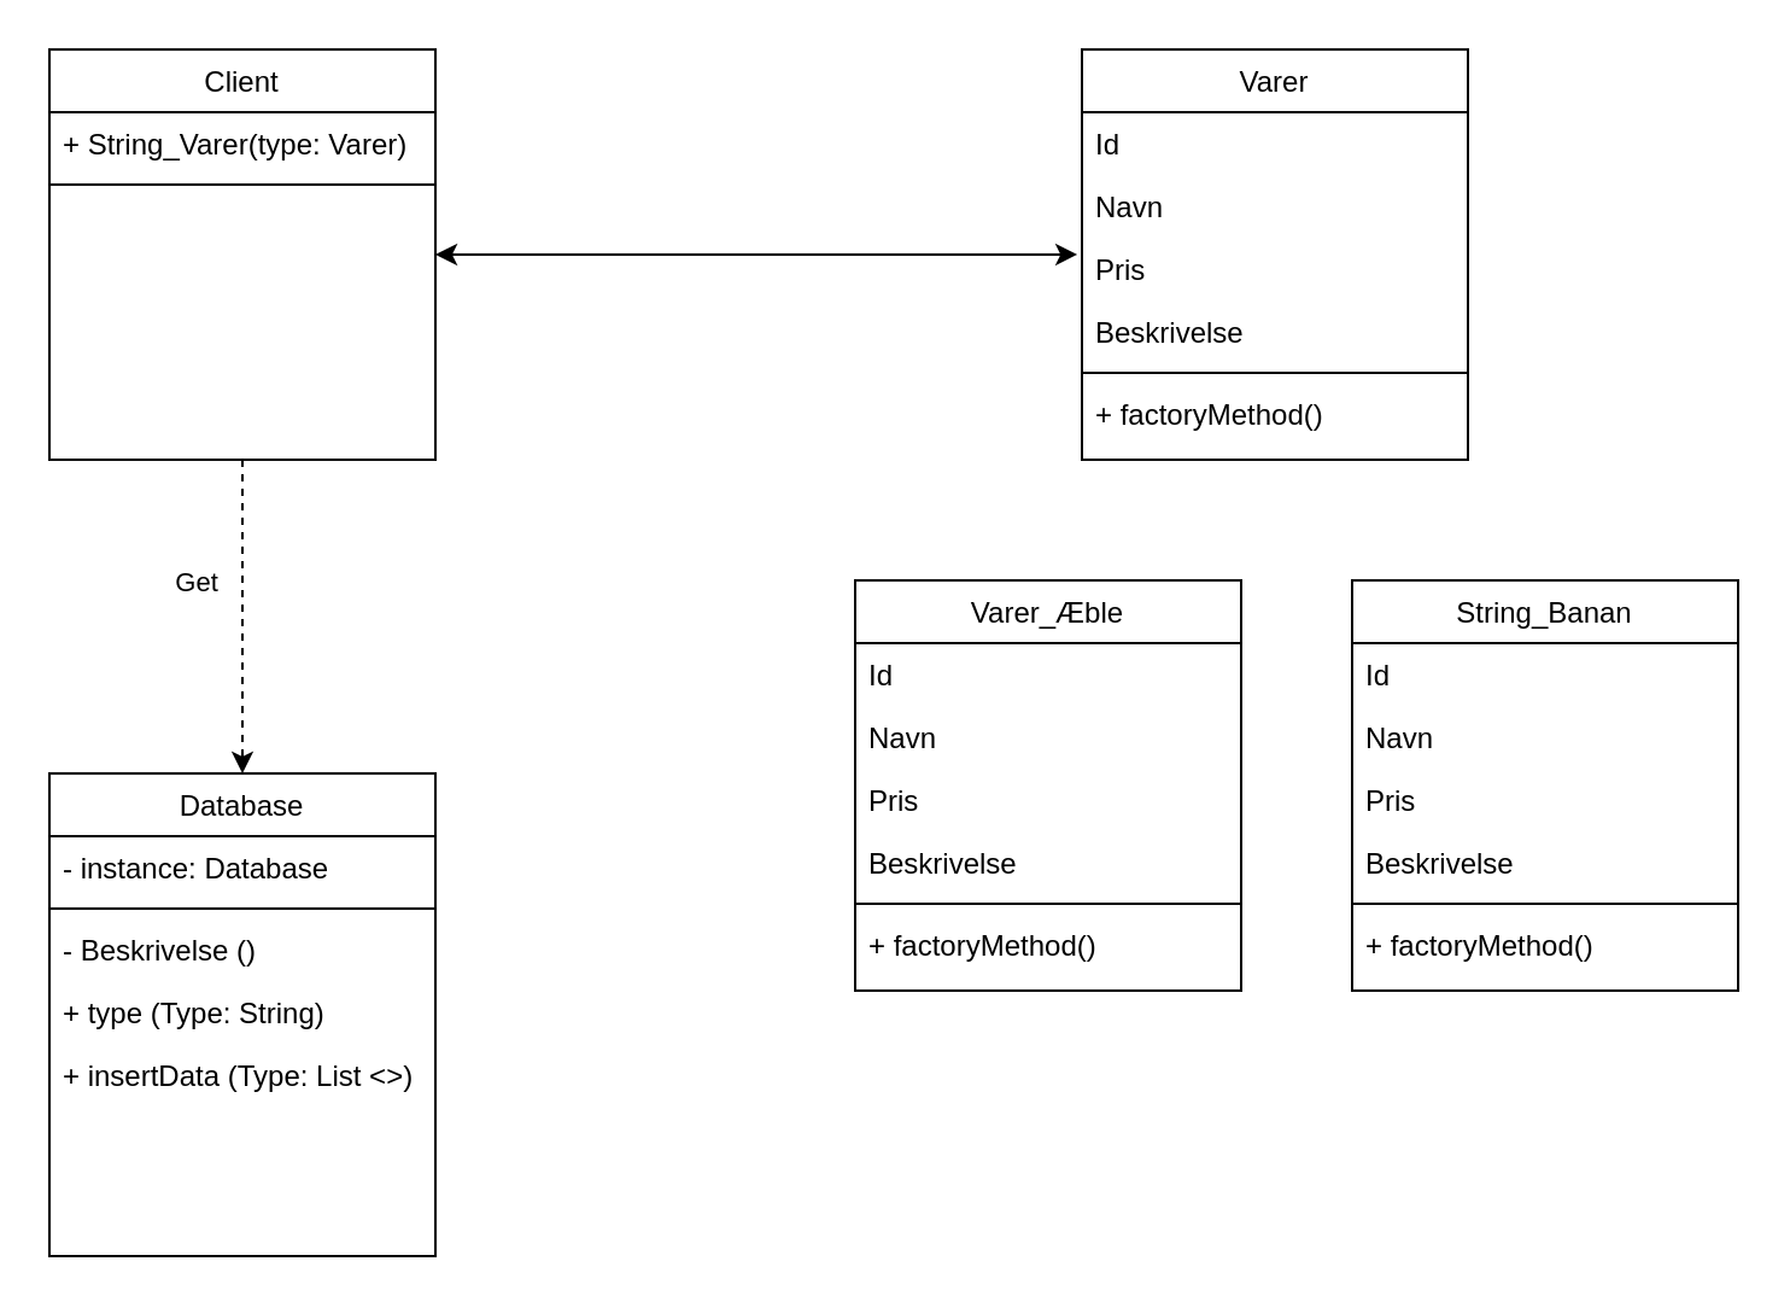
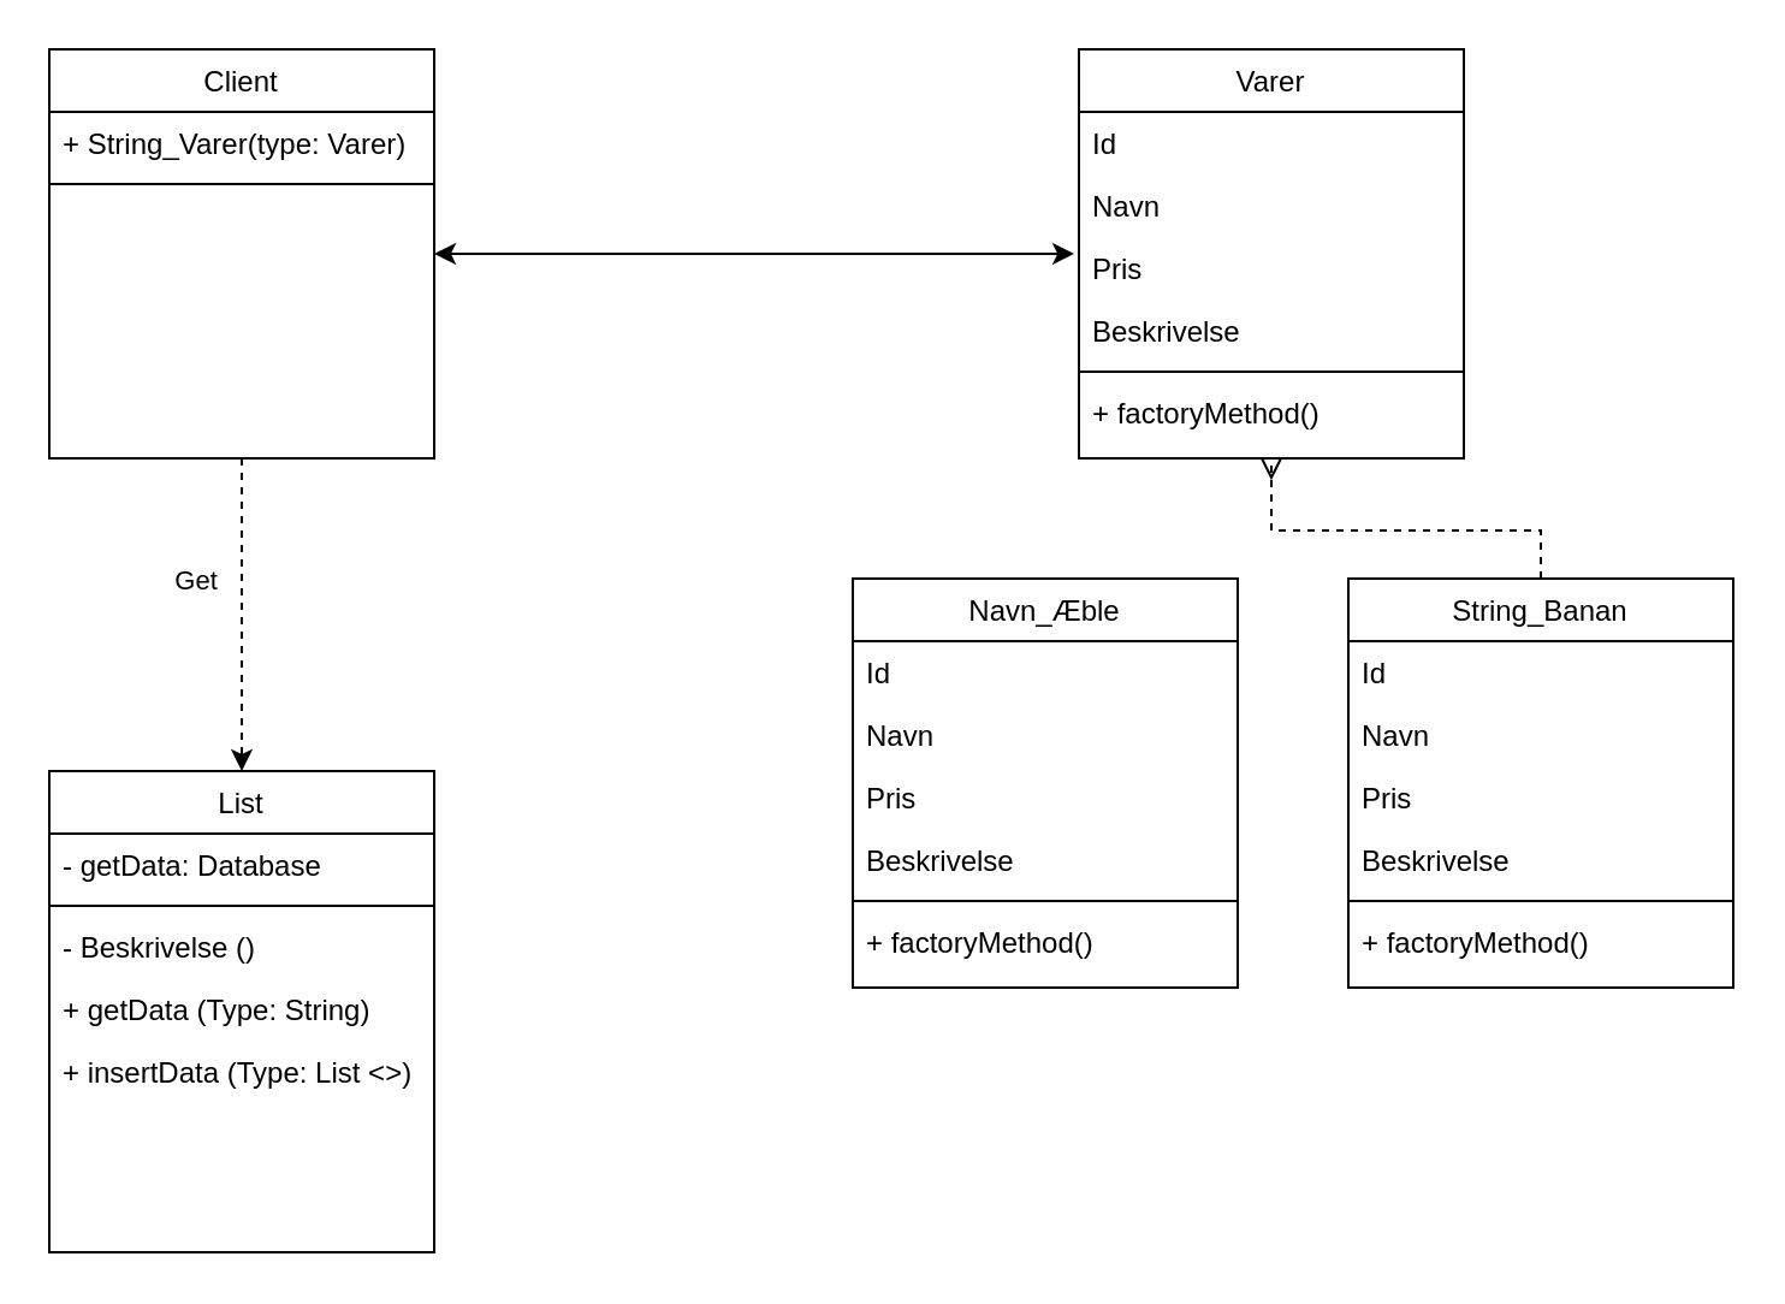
  <mxCell id="0" />
  <mxCell id="1" parent="0" />
  <mxCell id="2" value="Varer" style="swimlane;fontStyle=0;align=center;verticalAlign=top;childLayout=stackLayout;horizontal=1;startSize=26;horizontalStack=0;resizeParent=1;resizeLast=0;collapsible=1;marginBottom=0;rounded=0;shadow=0;strokeWidth=1;container=0;" parent="1" vertex="1"><mxGeometry x="448" y="20" width="160" height="170" as="geometry"><mxRectangle x="550" y="140" width="160" height="26" as="alternateBounds" /></mxGeometry></mxCell>
  <mxCell id="3" value="Id" style="text;align=left;verticalAlign=top;spacingLeft=4;spacingRight=4;overflow=hidden;rotatable=0;points=[[0,0.5],[1,0.5]];portConstraint=eastwest;" vertex="1" parent="2"><mxGeometry y="26" width="160" height="26" as="geometry" /></mxCell>
  <mxCell id="4" value="Navn" style="text;align=left;verticalAlign=top;spacingLeft=4;spacingRight=4;overflow=hidden;rotatable=0;points=[[0,0.5],[1,0.5]];portConstraint=eastwest;" parent="2" vertex="1"><mxGeometry y="52" width="160" height="26" as="geometry" /></mxCell>
  <mxCell id="5" value="Pris" style="text;align=left;verticalAlign=top;spacingLeft=4;spacingRight=4;overflow=hidden;rotatable=0;points=[[0,0.5],[1,0.5]];portConstraint=eastwest;" vertex="1" parent="2"><mxGeometry y="78" width="160" height="26" as="geometry" /></mxCell>
  <mxCell id="6" value="Beskrivelse" style="text;align=left;verticalAlign=top;spacingLeft=4;spacingRight=4;overflow=hidden;rotatable=0;points=[[0,0.5],[1,0.5]];portConstraint=eastwest;" vertex="1" parent="2"><mxGeometry y="104" width="160" height="26" as="geometry" /></mxCell>
  <mxCell id="7" value="" style="line;strokeWidth=1;fillColor=none;align=left;verticalAlign=middle;spacingTop=-1;spacingLeft=3;spacingRight=3;rotatable=0;labelPosition=right;points=[];portConstraint=eastwest;strokeColor=inherit;" vertex="1" parent="2"><mxGeometry y="130" width="160" height="8" as="geometry" /></mxCell>
  <mxCell id="8" value="+ factoryMethod()" style="text;align=left;verticalAlign=top;spacingLeft=4;spacingRight=4;overflow=hidden;rotatable=0;points=[[0,0.5],[1,0.5]];portConstraint=eastwest;" vertex="1" parent="2"><mxGeometry y="138" width="160" height="26" as="geometry" /></mxCell>
  <mxCell id="9" value="String_Banan" style="swimlane;fontStyle=0;align=center;verticalAlign=top;childLayout=stackLayout;horizontal=1;startSize=26;horizontalStack=0;resizeParent=1;resizeLast=0;collapsible=1;marginBottom=0;rounded=0;shadow=0;strokeWidth=1;container=0;" vertex="1" parent="1"><mxGeometry x="560" y="240" width="160" height="170" as="geometry"><mxRectangle x="550" y="140" width="160" height="26" as="alternateBounds" /></mxGeometry></mxCell>
  <mxCell id="10" value="Id" style="text;align=left;verticalAlign=top;spacingLeft=4;spacingRight=4;overflow=hidden;rotatable=0;points=[[0,0.5],[1,0.5]];portConstraint=eastwest;" vertex="1" parent="9"><mxGeometry y="26" width="160" height="26" as="geometry" /></mxCell>
  <mxCell id="11" value="Navn" style="text;align=left;verticalAlign=top;spacingLeft=4;spacingRight=4;overflow=hidden;rotatable=0;points=[[0,0.5],[1,0.5]];portConstraint=eastwest;" vertex="1" parent="9"><mxGeometry y="52" width="160" height="26" as="geometry" /></mxCell>
  <mxCell id="12" value="Pris" style="text;align=left;verticalAlign=top;spacingLeft=4;spacingRight=4;overflow=hidden;rotatable=0;points=[[0,0.5],[1,0.5]];portConstraint=eastwest;" vertex="1" parent="9"><mxGeometry y="78" width="160" height="26" as="geometry" /></mxCell>
  <mxCell id="13" value="Beskrivelse" style="text;align=left;verticalAlign=top;spacingLeft=4;spacingRight=4;overflow=hidden;rotatable=0;points=[[0,0.5],[1,0.5]];portConstraint=eastwest;" vertex="1" parent="9"><mxGeometry y="104" width="160" height="26" as="geometry" /></mxCell>
  <mxCell id="14" value="" style="line;strokeWidth=1;fillColor=none;align=left;verticalAlign=middle;spacingTop=-1;spacingLeft=3;spacingRight=3;rotatable=0;labelPosition=right;points=[];portConstraint=eastwest;strokeColor=inherit;" vertex="1" parent="9"><mxGeometry y="130" width="160" height="8" as="geometry" /></mxCell>
  <mxCell id="15" value="+ factoryMethod()" style="text;align=left;verticalAlign=top;spacingLeft=4;spacingRight=4;overflow=hidden;rotatable=0;points=[[0,0.5],[1,0.5]];portConstraint=eastwest;" vertex="1" parent="9"><mxGeometry y="138" width="160" height="26" as="geometry" /></mxCell>
- <mxCell id="16" value="Varer_Æble" style="swimlane;fontStyle=0;align=center;verticalAlign=top;childLayout=stackLayout;horizontal=1;startSize=26;horizontalStack=0;resizeParent=1;resizeLast=0;collapsible=1;marginBottom=0;rounded=0;shadow=0;strokeWidth=1;container=0;" vertex="1" parent="1"><mxGeometry x="354" y="240" width="160" height="170" as="geometry"><mxRectangle x="550" y="140" width="160" height="26" as="alternateBounds" /></mxGeometry></mxCell>
+ <mxCell id="16" value="Navn_Æble" style="swimlane;fontStyle=0;align=center;verticalAlign=top;childLayout=stackLayout;horizontal=1;startSize=26;horizontalStack=0;resizeParent=1;resizeLast=0;collapsible=1;marginBottom=0;rounded=0;shadow=0;strokeWidth=1;container=0;" vertex="1" parent="1"><mxGeometry x="354" y="240" width="160" height="170" as="geometry"><mxRectangle x="550" y="140" width="160" height="26" as="alternateBounds" /></mxGeometry></mxCell>
  <mxCell id="17" value="Id" style="text;align=left;verticalAlign=top;spacingLeft=4;spacingRight=4;overflow=hidden;rotatable=0;points=[[0,0.5],[1,0.5]];portConstraint=eastwest;" vertex="1" parent="16"><mxGeometry y="26" width="160" height="26" as="geometry" /></mxCell>
  <mxCell id="18" value="Navn" style="text;align=left;verticalAlign=top;spacingLeft=4;spacingRight=4;overflow=hidden;rotatable=0;points=[[0,0.5],[1,0.5]];portConstraint=eastwest;" vertex="1" parent="16"><mxGeometry y="52" width="160" height="26" as="geometry" /></mxCell>
  <mxCell id="19" value="Pris" style="text;align=left;verticalAlign=top;spacingLeft=4;spacingRight=4;overflow=hidden;rotatable=0;points=[[0,0.5],[1,0.5]];portConstraint=eastwest;" vertex="1" parent="16"><mxGeometry y="78" width="160" height="26" as="geometry" /></mxCell>
  <mxCell id="20" value="Beskrivelse" style="text;align=left;verticalAlign=top;spacingLeft=4;spacingRight=4;overflow=hidden;rotatable=0;points=[[0,0.5],[1,0.5]];portConstraint=eastwest;" vertex="1" parent="16"><mxGeometry y="104" width="160" height="26" as="geometry" /></mxCell>
  <mxCell id="21" value="" style="line;strokeWidth=1;fillColor=none;align=left;verticalAlign=middle;spacingTop=-1;spacingLeft=3;spacingRight=3;rotatable=0;labelPosition=right;points=[];portConstraint=eastwest;strokeColor=inherit;" vertex="1" parent="16"><mxGeometry y="130" width="160" height="8" as="geometry" /></mxCell>
  <mxCell id="22" value="+ factoryMethod()" style="text;align=left;verticalAlign=top;spacingLeft=4;spacingRight=4;overflow=hidden;rotatable=0;points=[[0,0.5],[1,0.5]];portConstraint=eastwest;" vertex="1" parent="16"><mxGeometry y="138" width="160" height="26" as="geometry" /></mxCell>
+ <mxCell id="23" value="" style="endArrow=ERmany;dashed=1;html=1;rounded=0;entryX=0.5;entryY=1;entryDx=0;entryDy=0;exitX=0.5;exitY=0;exitDx=0;exitDy=0;startArrow=none;startFill=0;endFill=0;" edge="1" parent="1" source="9" target="2"><mxGeometry width="50" height="50" relative="1" as="geometry"><mxPoint x="380" y="300" as="sourcePoint" /><mxPoint x="430" y="250" as="targetPoint" /><Array as="points"><mxPoint x="640" y="220" /><mxPoint x="528" y="220" /></Array></mxGeometry></mxCell>
  <mxCell id="24" value="Client" style="swimlane;fontStyle=0;align=center;verticalAlign=top;childLayout=stackLayout;horizontal=1;startSize=26;horizontalStack=0;resizeParent=1;resizeLast=0;collapsible=1;marginBottom=0;rounded=0;shadow=0;strokeWidth=1;container=0;" vertex="1" parent="1"><mxGeometry x="20" y="20" width="160" height="170" as="geometry"><mxRectangle x="550" y="140" width="160" height="26" as="alternateBounds" /></mxGeometry></mxCell>
  <mxCell id="25" value="+ String_Varer(type: Varer)" style="text;align=left;verticalAlign=top;spacingLeft=4;spacingRight=4;overflow=hidden;rotatable=0;points=[[0,0.5],[1,0.5]];portConstraint=eastwest;" vertex="1" parent="24"><mxGeometry y="26" width="160" height="26" as="geometry" /></mxCell>
  <mxCell id="26" value="" style="line;strokeWidth=1;fillColor=none;align=left;verticalAlign=middle;spacingTop=-1;spacingLeft=3;spacingRight=3;rotatable=0;labelPosition=right;points=[];portConstraint=eastwest;strokeColor=inherit;" vertex="1" parent="24"><mxGeometry y="52" width="160" height="8" as="geometry" /></mxCell>
  <mxCell id="27" value="" style="endArrow=classic;startArrow=classic;html=1;rounded=0;exitX=1;exitY=0.5;exitDx=0;exitDy=0;entryX=-0.012;entryY=0.269;entryDx=0;entryDy=0;entryPerimeter=0;" edge="1" parent="1" source="24" target="5"><mxGeometry width="50" height="50" relative="1" as="geometry"><mxPoint x="300" y="150" as="sourcePoint" /><mxPoint x="450" y="111" as="targetPoint" /></mxGeometry></mxCell>
- <mxCell id="28" value="Database" style="swimlane;fontStyle=0;align=center;verticalAlign=top;childLayout=stackLayout;horizontal=1;startSize=26;horizontalStack=0;resizeParent=1;resizeLast=0;collapsible=1;marginBottom=0;rounded=0;shadow=0;strokeWidth=1;container=0;" vertex="1" parent="1"><mxGeometry x="20" y="320" width="160" height="200" as="geometry"><mxRectangle x="550" y="140" width="160" height="26" as="alternateBounds" /></mxGeometry></mxCell>
- <mxCell id="29" value="- instance: Database" style="text;align=left;verticalAlign=top;spacingLeft=4;spacingRight=4;overflow=hidden;rotatable=0;points=[[0,0.5],[1,0.5]];portConstraint=eastwest;" vertex="1" parent="28"><mxGeometry y="26" width="160" height="26" as="geometry" /></mxCell>
+ <mxCell id="28" value="List" style="swimlane;fontStyle=0;align=center;verticalAlign=top;childLayout=stackLayout;horizontal=1;startSize=26;horizontalStack=0;resizeParent=1;resizeLast=0;collapsible=1;marginBottom=0;rounded=0;shadow=0;strokeWidth=1;container=0;" vertex="1" parent="1"><mxGeometry x="20" y="320" width="160" height="200" as="geometry"><mxRectangle x="550" y="140" width="160" height="26" as="alternateBounds" /></mxGeometry></mxCell>
+ <mxCell id="29" value="- getData: Database" style="text;align=left;verticalAlign=top;spacingLeft=4;spacingRight=4;overflow=hidden;rotatable=0;points=[[0,0.5],[1,0.5]];portConstraint=eastwest;" vertex="1" parent="28"><mxGeometry y="26" width="160" height="26" as="geometry" /></mxCell>
  <mxCell id="30" value="" style="line;strokeWidth=1;fillColor=none;align=left;verticalAlign=middle;spacingTop=-1;spacingLeft=3;spacingRight=3;rotatable=0;labelPosition=right;points=[];portConstraint=eastwest;strokeColor=inherit;" vertex="1" parent="28"><mxGeometry y="52" width="160" height="8" as="geometry" /></mxCell>
  <mxCell id="31" value="- Beskrivelse ()" style="text;align=left;verticalAlign=top;spacingLeft=4;spacingRight=4;overflow=hidden;rotatable=0;points=[[0,0.5],[1,0.5]];portConstraint=eastwest;" vertex="1" parent="28"><mxGeometry y="60" width="160" height="26" as="geometry" /></mxCell>
- <mxCell id="32" value="+ type (Type: String)" style="text;align=left;verticalAlign=top;spacingLeft=4;spacingRight=4;overflow=hidden;rotatable=0;points=[[0,0.5],[1,0.5]];portConstraint=eastwest;" vertex="1" parent="28"><mxGeometry y="86" width="160" height="26" as="geometry" /></mxCell>
+ <mxCell id="32" value="+ getData (Type: String)" style="text;align=left;verticalAlign=top;spacingLeft=4;spacingRight=4;overflow=hidden;rotatable=0;points=[[0,0.5],[1,0.5]];portConstraint=eastwest;" vertex="1" parent="28"><mxGeometry y="86" width="160" height="26" as="geometry" /></mxCell>
  <mxCell id="33" value="+ insertData (Type: List &lt;&gt;)" style="text;align=left;verticalAlign=top;spacingLeft=4;spacingRight=4;overflow=hidden;rotatable=0;points=[[0,0.5],[1,0.5]];portConstraint=eastwest;" vertex="1" parent="28"><mxGeometry y="112" width="160" height="26" as="geometry" /></mxCell>
  <mxCell id="34" value="" style="endArrow=classic;html=1;rounded=0;entryX=0.5;entryY=0;entryDx=0;entryDy=0;exitX=0.5;exitY=1;exitDx=0;exitDy=0;dashed=1;" edge="1" parent="1" source="24" target="28"><mxGeometry width="50" height="50" relative="1" as="geometry"><mxPoint x="90" y="190" as="sourcePoint" /><mxPoint x="160" y="200" as="targetPoint" /></mxGeometry></mxCell>
  <mxCell id="35" value="Get" style="edgeLabel;html=1;align=center;verticalAlign=middle;resizable=0;points=[];" vertex="1" connectable="0" parent="34"><mxGeometry x="-0.262" y="-2" relative="1" as="geometry"><mxPoint x="-18" y="2" as="offset" /></mxGeometry></mxCell>
